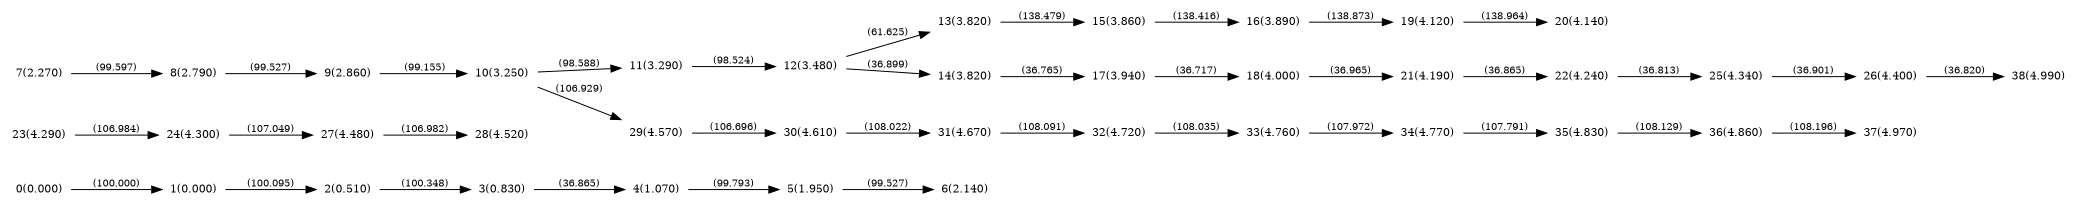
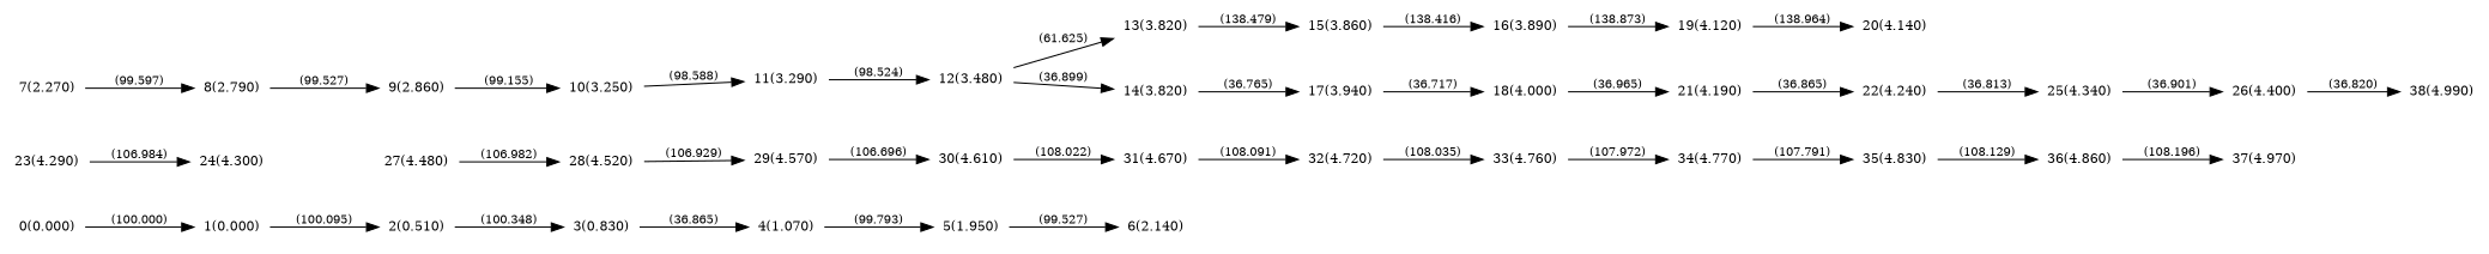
  digraph {
    rankdir=LR
    node [fontsize=11 shape=plaintext]
    edge [fontsize=10]
    n1 [label="0(0.000)"]
    n2 [label="1(0.000)"]
    n3 [label="2(0.510)"]
    n4 [label="3(0.830)"]
    n5 [label="4(1.070)"]
    n6 [label="5(1.950)"]
    n7 [label="6(2.140)"]
    n8 [label="7(2.270)"]
    n9 [label="8(2.790)"]
    n10 [label="9(2.860)"]
    n11 [label="10(3.250)"]
    n12 [label="11(3.290)"]
    n13 [label="12(3.480)"]
    n14 [label="13(3.820)"]
    n15 [label="14(3.820)"]
    n16 [label="15(3.860)"]
    n17 [label="17(3.940)"]
    n18 [label="16(3.890)"]
    n19 [label="18(4.000)"]
    n20 [label="19(4.120)"]
    n21 [label="20(4.140)"]
    n22 [label="21(4.190)"]
    n23 [label="22(4.240)"]
    n24 [label="23(4.290)"]
    n25 [label="24(4.300)"]
    n26 [label="25(4.340)"]
    n27 [label="26(4.400)"]
    n28 [label="27(4.480)"]
    n29 [label="28(4.520)"]
    n30 [label="38(4.990)"]
    n31 [label="29(4.570)"]
    n32 [label="30(4.610)"]
    n33 [label="31(4.670)"]
    n34 [label="32(4.720)"]
    n35 [label="33(4.760)"]
    n36 [label="34(4.770)"]
    n37 [label="35(4.830)"]
    n38 [label="36(4.860)"]
    n39 [label="37(4.970)"]
    n1 -> n2 [label="(100.000)"]
    n2 -> n3 [label="(100.095)"]
    n3 -> n4 [label="(100.348)"]
    n4 -> n5 [label="(36.865)"]
    n5 -> n6 [label="(99.793)"]
    n6 -> n7 [label="(99.527)"]
    n8 -> n9 [label="(99.597)"]
    n9 -> n10 [label="(99.527)"]
    n10 -> n11 [label="(99.155)"]
    n11 -> n12 [label="(98.588)"]
    n12 -> n13 [label="(98.524)"]
    n13 -> n14 [label="(61.625)"]
    n13 -> n15 [label="(36.899)"]
    n14 -> n16 [label="(138.479)"]
    n15 -> n17 [label="(36.765)"]
    n16 -> n18 [label="(138.416)"]
    n17 -> n19 [label="(36.717)"]
    n18 -> n20 [label="(138.873)"]
    n19 -> n22 [label="(36.965)"]
    n20 -> n21 [label="(138.964)"]
    n22 -> n23 [label="(36.865)"]
    n23 -> n26 [label="(36.813)"]
    n24 -> n25 [label="(106.984)"]
-   n25 -> n28 [label="(107.049)"]
    n26 -> n27 [label="(36.901)"]
    n27 -> n30 [label="(36.820)"]
    n28 -> n29 [label="(106.982)"]
-   n11 -> n31 [label="(106.929)"]
+   n29 -> n31 [label="(106.929)"]
    n31 -> n32 [label="(106.696)"]
    n32 -> n33 [label="(108.022)"]
    n33 -> n34 [label="(108.091)"]
    n34 -> n35 [label="(108.035)"]
    n35 -> n36 [label="(107.972)"]
    n36 -> n37 [label="(107.791)"]
    n37 -> n38 [label="(108.129)"]
    n38 -> n39 [label="(108.196)"]
  }
